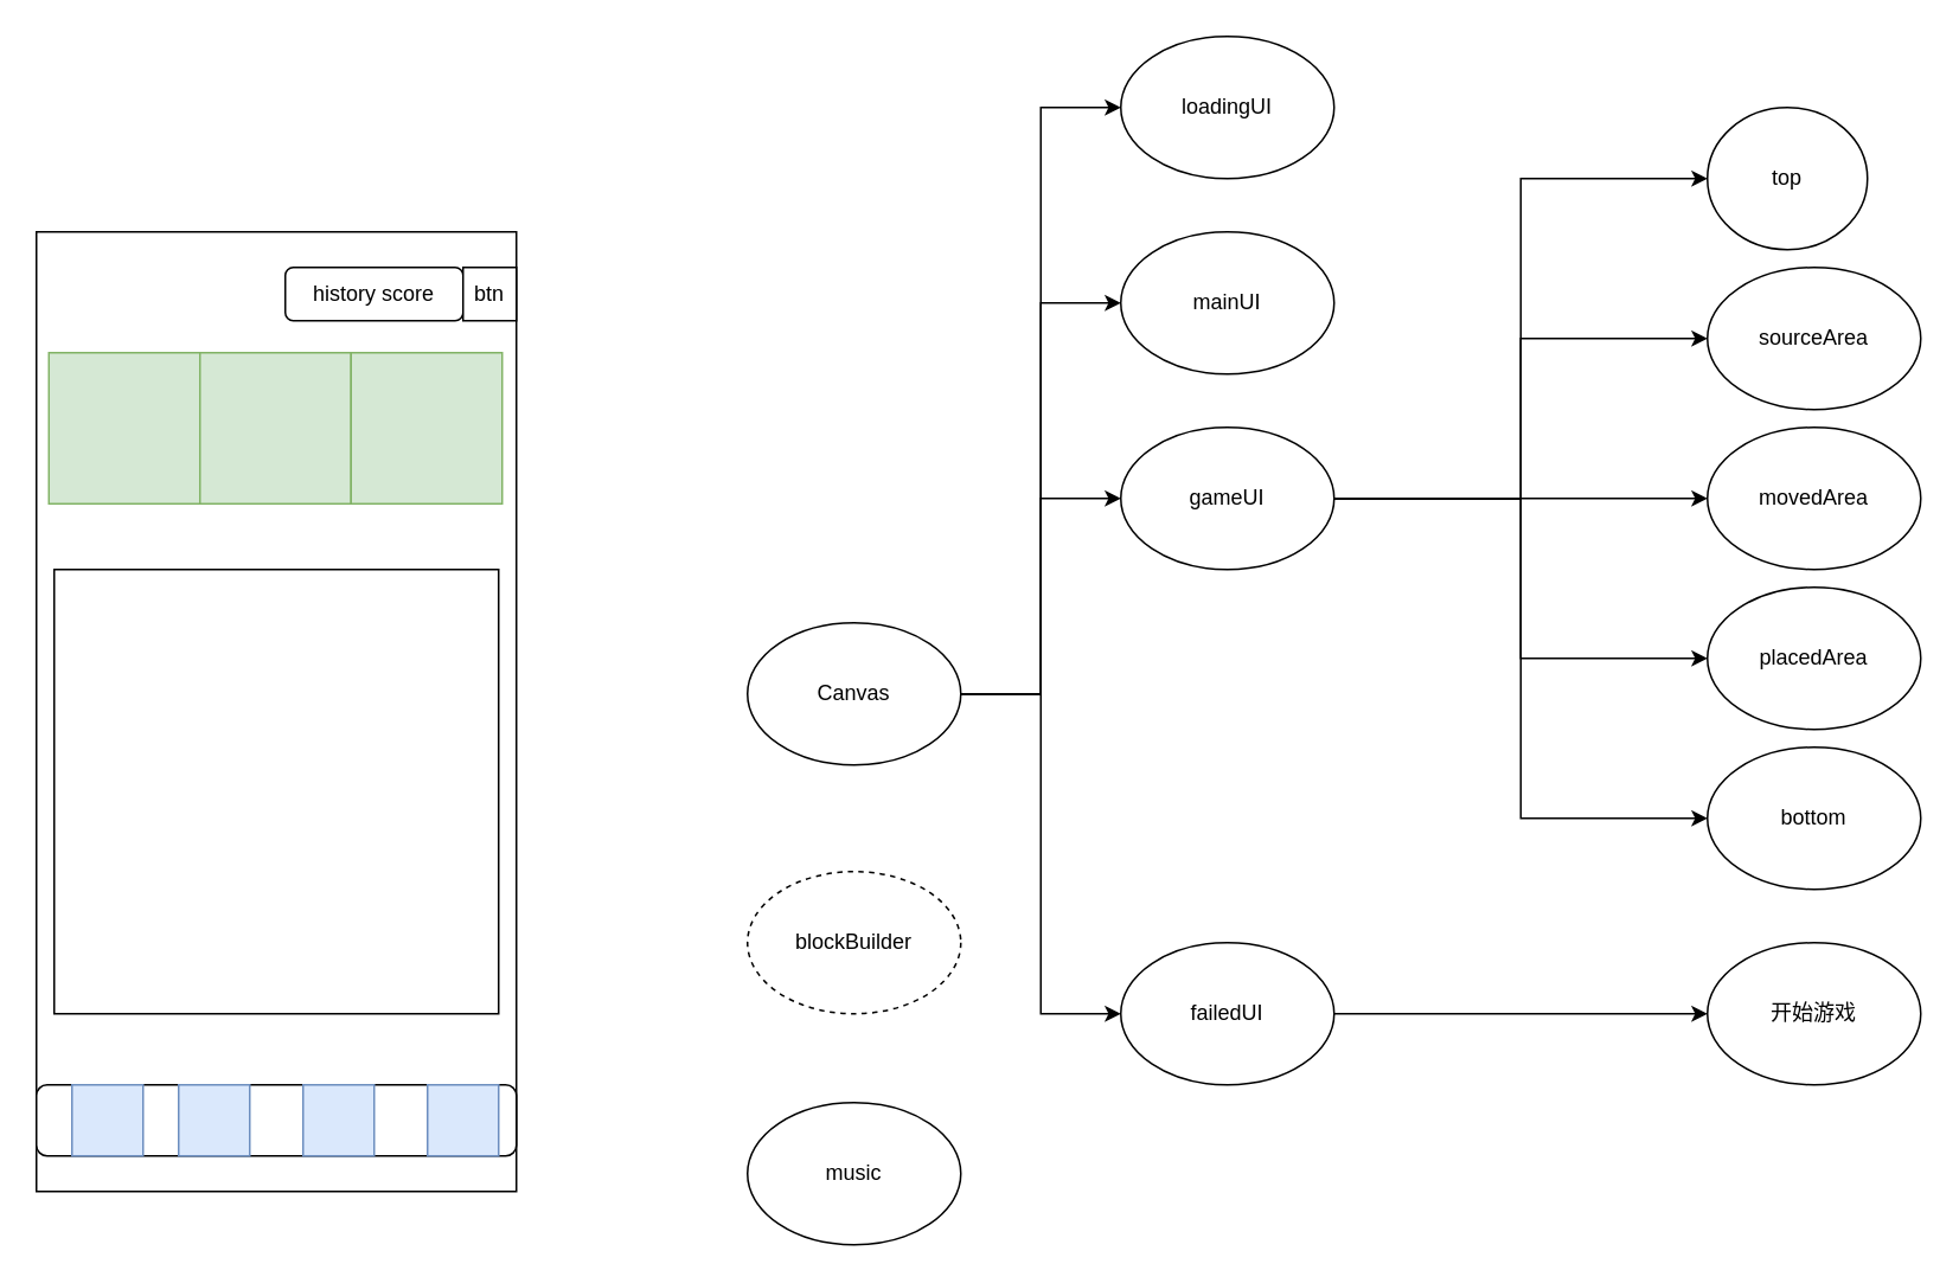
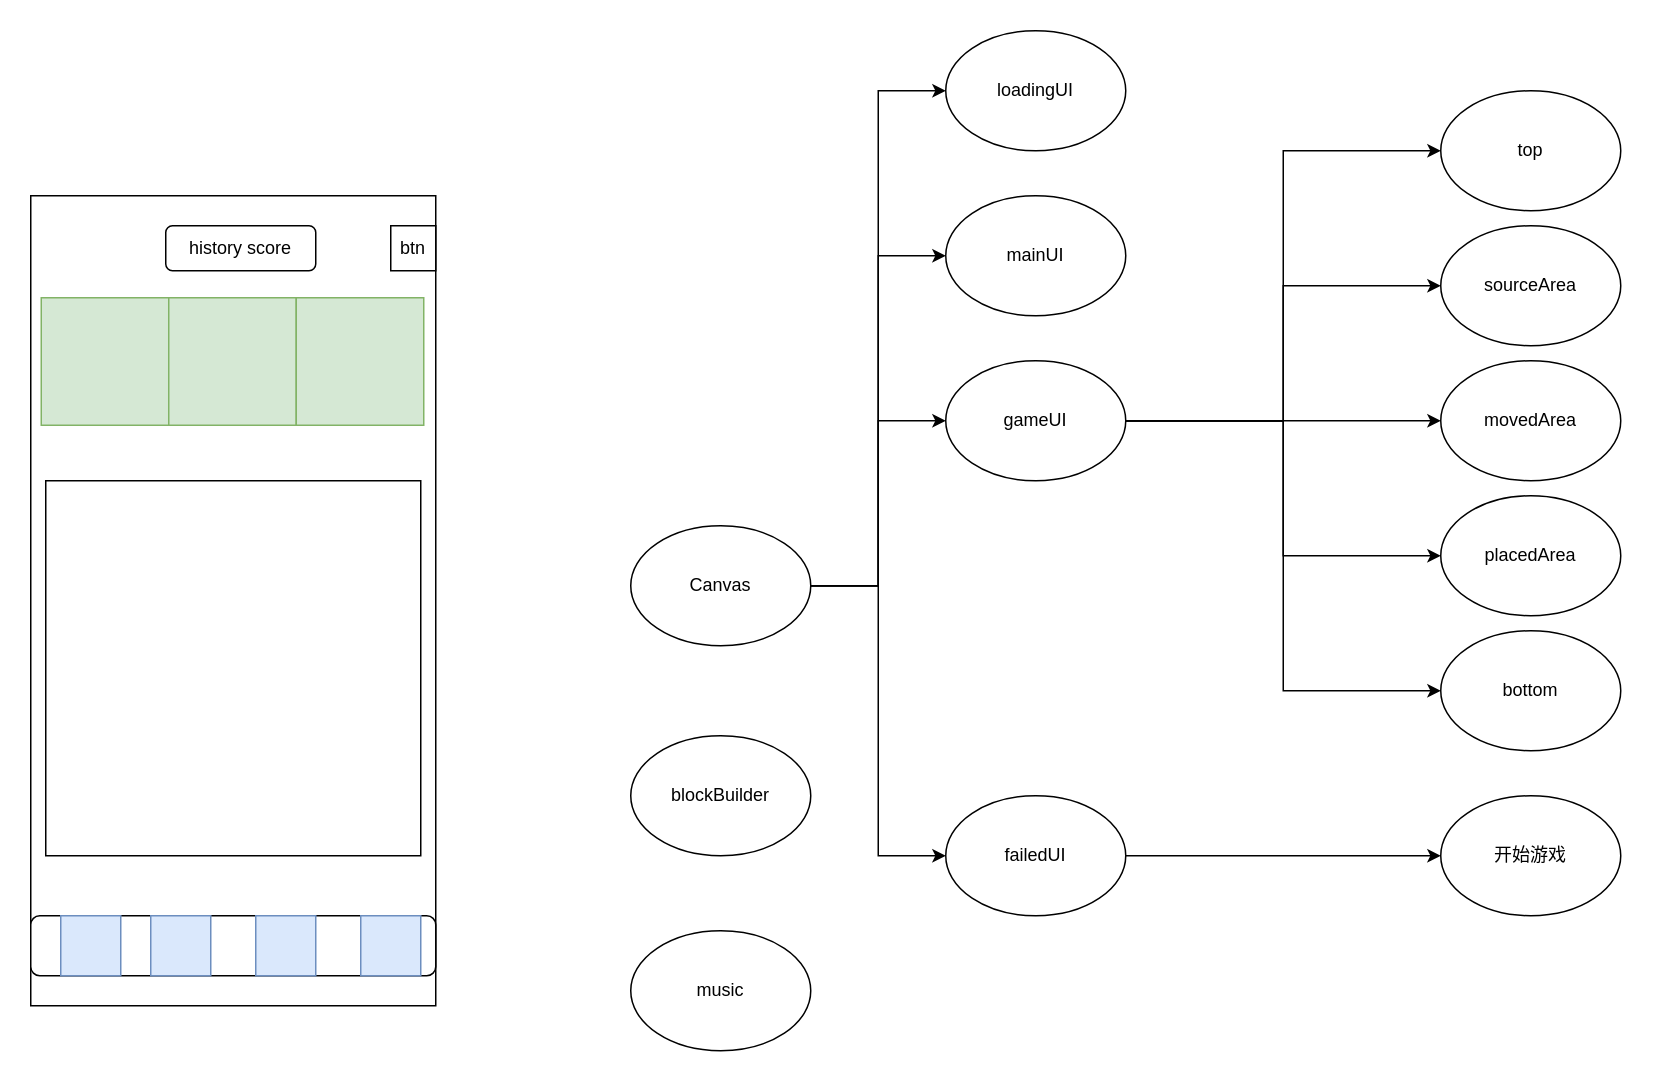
  <mxCell id="0" />
  <mxCell id="1" parent="0" />
  <mxCell id="2" value="" style="rounded=0;whiteSpace=wrap;html=1;" vertex="1" parent="1"><mxGeometry x="20" y="130" width="270" height="540" as="geometry" /></mxCell>
  <mxCell id="3" value="" style="rounded=1;whiteSpace=wrap;html=1;" vertex="1" parent="1"><mxGeometry x="20" y="610" width="270" height="40" as="geometry" /></mxCell>
  <mxCell id="4" style="edgeStyle=orthogonalEdgeStyle;rounded=0;orthogonalLoop=1;jettySize=auto;html=1;entryX=0;entryY=0.5;entryDx=0;entryDy=0;" edge="1" parent="1" source="9" target="11"><mxGeometry relative="1" as="geometry" /></mxCell>
  <mxCell id="5" style="edgeStyle=orthogonalEdgeStyle;rounded=0;orthogonalLoop=1;jettySize=auto;html=1;entryX=0;entryY=0.5;entryDx=0;entryDy=0;" edge="1" parent="1" source="9" target="23"><mxGeometry relative="1" as="geometry" /></mxCell>
  <mxCell id="6" style="edgeStyle=orthogonalEdgeStyle;rounded=0;orthogonalLoop=1;jettySize=auto;html=1;entryX=1;entryY=0.5;entryDx=0;entryDy=0;" edge="1" parent="1" source="9" target="10"><mxGeometry relative="1" as="geometry" /></mxCell>
  <mxCell id="7" style="edgeStyle=orthogonalEdgeStyle;rounded=0;orthogonalLoop=1;jettySize=auto;html=1;entryX=0;entryY=0.5;entryDx=0;entryDy=0;" edge="1" parent="1" source="9" target="12"><mxGeometry relative="1" as="geometry" /></mxCell>
  <mxCell id="8" style="edgeStyle=orthogonalEdgeStyle;rounded=0;orthogonalLoop=1;jettySize=auto;html=1;entryX=0;entryY=0.5;entryDx=0;entryDy=0;" edge="1" parent="1" source="9" target="22"><mxGeometry relative="1" as="geometry" /></mxCell>
  <mxCell id="9" value="gameUI" style="ellipse;whiteSpace=wrap;html=1;" vertex="1" parent="1"><mxGeometry x="630" y="240" width="120" height="80" as="geometry" /></mxCell>
  <mxCell id="10" value="sourceArea" style="ellipse;whiteSpace=wrap;html=1;direction=west;" vertex="1" parent="1"><mxGeometry x="960" y="150" width="120" height="80" as="geometry" /></mxCell>
  <mxCell id="11" value="bottom" style="ellipse;whiteSpace=wrap;html=1;" vertex="1" parent="1"><mxGeometry x="960" y="420" width="120" height="80" as="geometry" /></mxCell>
- <mxCell id="12" value="top" style="ellipse;whiteSpace=wrap;html=1;" vertex="1" parent="1"><mxGeometry x="960" y="60" width="90" height="80" as="geometry" /></mxCell>
+ <mxCell id="12" value="top" style="ellipse;whiteSpace=wrap;html=1;" vertex="1" parent="1"><mxGeometry x="960" y="60" width="120" height="80" as="geometry" /></mxCell>
  <mxCell id="13" style="edgeStyle=orthogonalEdgeStyle;rounded=0;orthogonalLoop=1;jettySize=auto;html=1;entryX=0;entryY=0.5;entryDx=0;entryDy=0;" edge="1" parent="1" source="17" target="31"><mxGeometry relative="1" as="geometry" /></mxCell>
  <mxCell id="14" style="edgeStyle=orthogonalEdgeStyle;rounded=0;orthogonalLoop=1;jettySize=auto;html=1;entryX=0;entryY=0.5;entryDx=0;entryDy=0;" edge="1" parent="1" source="17" target="35"><mxGeometry relative="1" as="geometry" /></mxCell>
  <mxCell id="15" style="edgeStyle=orthogonalEdgeStyle;rounded=0;orthogonalLoop=1;jettySize=auto;html=1;entryX=0;entryY=0.5;entryDx=0;entryDy=0;" edge="1" parent="1" source="17" target="36"><mxGeometry relative="1" as="geometry" /></mxCell>
  <mxCell id="16" style="edgeStyle=orthogonalEdgeStyle;rounded=0;orthogonalLoop=1;jettySize=auto;html=1;entryX=0;entryY=0.5;entryDx=0;entryDy=0;" edge="1" parent="1" source="17" target="9"><mxGeometry relative="1" as="geometry" /></mxCell>
  <mxCell id="17" value="Canvas" style="ellipse;whiteSpace=wrap;html=1;" vertex="1" parent="1"><mxGeometry x="420" y="350" width="120" height="80" as="geometry" /></mxCell>
  <mxCell id="18" value="" style="whiteSpace=wrap;html=1;aspect=fixed;" vertex="1" parent="1"><mxGeometry x="30" y="320" width="250" height="250" as="geometry" /></mxCell>
  <mxCell id="19" value="" style="whiteSpace=wrap;html=1;aspect=fixed;fillColor=#d5e8d4;strokeColor=#82b366;" vertex="1" parent="1"><mxGeometry x="27" y="198" width="85" height="85" as="geometry" /></mxCell>
  <mxCell id="20" value="" style="whiteSpace=wrap;html=1;aspect=fixed;fillColor=#d5e8d4;strokeColor=#82b366;" vertex="1" parent="1"><mxGeometry x="112" y="198" width="85" height="85" as="geometry" /></mxCell>
  <mxCell id="21" value="" style="whiteSpace=wrap;html=1;aspect=fixed;fillColor=#d5e8d4;strokeColor=#82b366;" vertex="1" parent="1"><mxGeometry x="197" y="198" width="85" height="85" as="geometry" /></mxCell>
  <mxCell id="22" value="movedArea" style="ellipse;whiteSpace=wrap;html=1;" vertex="1" parent="1"><mxGeometry x="960" y="240" width="120" height="80" as="geometry" /></mxCell>
  <mxCell id="23" value="placedArea" style="ellipse;whiteSpace=wrap;html=1;" vertex="1" parent="1"><mxGeometry x="960" y="330" width="120" height="80" as="geometry" /></mxCell>
- <mxCell id="24" value="history score" style="rounded=1;whiteSpace=wrap;html=1;" vertex="1" parent="1"><mxGeometry x="160" y="150" width="100" height="30" as="geometry" /></mxCell>
+ <mxCell id="24" value="history score" style="rounded=1;whiteSpace=wrap;html=1;" vertex="1" parent="1"><mxGeometry x="110" y="150" width="100" height="30" as="geometry" /></mxCell>
  <mxCell id="25" value="btn" style="whiteSpace=wrap;html=1;aspect=fixed;" vertex="1" parent="1"><mxGeometry x="260" y="150" width="30" height="30" as="geometry" /></mxCell>
  <mxCell id="26" value="" style="whiteSpace=wrap;html=1;aspect=fixed;fillColor=#dae8fc;strokeColor=#6c8ebf;" vertex="1" parent="1"><mxGeometry x="40" y="610" width="40" height="40" as="geometry" /></mxCell>
  <mxCell id="27" value="" style="whiteSpace=wrap;html=1;aspect=fixed;fillColor=#dae8fc;strokeColor=#6c8ebf;" vertex="1" parent="1"><mxGeometry x="100" y="610" width="40" height="40" as="geometry" /></mxCell>
  <mxCell id="28" value="" style="whiteSpace=wrap;html=1;aspect=fixed;fillColor=#dae8fc;strokeColor=#6c8ebf;" vertex="1" parent="1"><mxGeometry x="170" y="610" width="40" height="40" as="geometry" /></mxCell>
  <mxCell id="29" value="" style="whiteSpace=wrap;html=1;aspect=fixed;fillColor=#dae8fc;strokeColor=#6c8ebf;" vertex="1" parent="1"><mxGeometry x="240" y="610" width="40" height="40" as="geometry" /></mxCell>
  <mxCell id="30" value="" style="edgeStyle=orthogonalEdgeStyle;rounded=0;orthogonalLoop=1;jettySize=auto;html=1;" edge="1" parent="1" source="31" target="32"><mxGeometry relative="1" as="geometry" /></mxCell>
  <mxCell id="31" value="failedUI" style="ellipse;whiteSpace=wrap;html=1;" vertex="1" parent="1"><mxGeometry x="630" y="530" width="120" height="80" as="geometry" /></mxCell>
  <mxCell id="32" value="开始游戏" style="ellipse;whiteSpace=wrap;html=1;" vertex="1" parent="1"><mxGeometry x="960" y="530" width="120" height="80" as="geometry" /></mxCell>
- <mxCell id="33" value="blockBuilder" style="ellipse;whiteSpace=wrap;html=1;dashed=1;" vertex="1" parent="1"><mxGeometry x="420" y="490" width="120" height="80" as="geometry" /></mxCell>
+ <mxCell id="33" value="blockBuilder" style="ellipse;whiteSpace=wrap;html=1;" vertex="1" parent="1"><mxGeometry x="420" y="490" width="120" height="80" as="geometry" /></mxCell>
  <mxCell id="34" value="music" style="ellipse;whiteSpace=wrap;html=1;" vertex="1" parent="1"><mxGeometry x="420" y="620" width="120" height="80" as="geometry" /></mxCell>
  <mxCell id="35" value="loadingUI" style="ellipse;whiteSpace=wrap;html=1;" vertex="1" parent="1"><mxGeometry x="630" y="20" width="120" height="80" as="geometry" /></mxCell>
  <mxCell id="36" value="mainUI" style="ellipse;whiteSpace=wrap;html=1;" vertex="1" parent="1"><mxGeometry x="630" y="130" width="120" height="80" as="geometry" /></mxCell>
